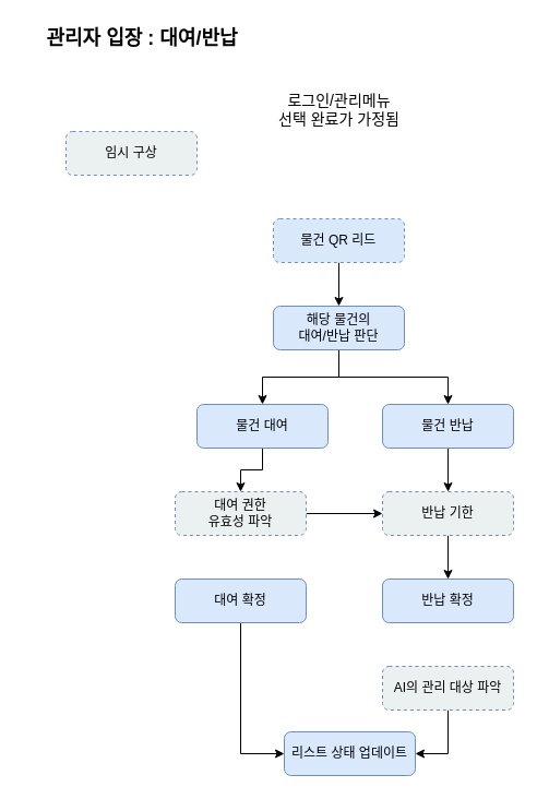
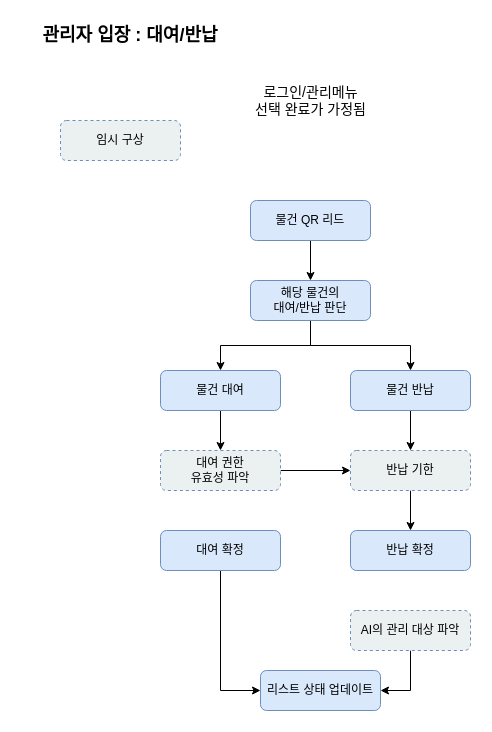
  <mxCell id="0" />
  <mxCell id="1" parent="0" />
  <mxCell id="2" value="&lt;font style=&quot;font-size: 18px&quot;&gt;&lt;b&gt;관리자 입장 : 대여/반납&lt;/b&gt;&lt;/font&gt;" style="text;html=1;strokeColor=none;fillColor=none;align=center;verticalAlign=middle;whiteSpace=wrap;rounded=0;" vertex="1" parent="1"><mxGeometry y="20" width="220" height="30" as="geometry" x="20" /></mxCell>
  <mxCell id="3" value="로그인/관리메뉴&lt;br&gt;선택 완료가 가정됨" style="text;html=1;align=center;verticalAlign=middle;resizable=0;points=[];autosize=1;strokeColor=none;fillColor=none;fontSize=14;" vertex="1" parent="1"><mxGeometry x="240" y="80" width="140" height="40" as="geometry" /></mxCell>
  <mxCell id="4" value="" style="edgeStyle=orthogonalEdgeStyle;rounded=0;orthogonalLoop=1;jettySize=auto;html=1;fontSize=14;" edge="1" parent="1" source="5" target="10"><mxGeometry relative="1" as="geometry" /></mxCell>
- <mxCell id="5" value="물건 QR 리드" style="rounded=1;whiteSpace=wrap;html=1;fontSize=12;glass=0;strokeWidth=1;shadow=0;fillColor=#dae8fc;strokeColor=#6c8ebf;dashed=1;" vertex="1" parent="1"><mxGeometry x="250" y="200" width="120" height="40" as="geometry" /></mxCell>
+ <mxCell id="5" value="물건 QR 리드" style="rounded=1;whiteSpace=wrap;html=1;fontSize=12;glass=0;strokeWidth=1;shadow=0;fillColor=#dae8fc;strokeColor=#6c8ebf;" vertex="1" parent="1"><mxGeometry x="250" y="200" width="120" height="40" as="geometry" /></mxCell>
  <mxCell id="6" value="" style="edgeStyle=orthogonalEdgeStyle;rounded=0;orthogonalLoop=1;jettySize=auto;html=1;fontSize=14;" edge="1" parent="1" source="7" target="16"><mxGeometry relative="1" as="geometry" /></mxCell>
  <mxCell id="7" value="대여 권한&lt;br&gt;유효성 파악" style="rounded=1;whiteSpace=wrap;html=1;fontSize=12;glass=0;strokeWidth=1;shadow=0;fillColor=#EBF0F0;strokeColor=#6c8ebf;dashed=1;" vertex="1" parent="1"><mxGeometry x="160" y="450" width="120" height="40" as="geometry" /></mxCell>
  <mxCell id="8" style="edgeStyle=orthogonalEdgeStyle;rounded=0;orthogonalLoop=1;jettySize=auto;html=1;entryX=0.5;entryY=0;entryDx=0;entryDy=0;fontSize=14;" edge="1" parent="1" source="10" target="12"><mxGeometry relative="1" as="geometry" /></mxCell>
  <mxCell id="9" style="edgeStyle=orthogonalEdgeStyle;rounded=0;orthogonalLoop=1;jettySize=auto;html=1;fontSize=14;" edge="1" parent="1" source="10" target="14"><mxGeometry relative="1" as="geometry" /></mxCell>
  <mxCell id="10" value="해당 물건의&lt;br&gt;대여/반납 판단" style="rounded=1;whiteSpace=wrap;html=1;fontSize=12;glass=0;strokeWidth=1;shadow=0;fillColor=#dae8fc;strokeColor=#6c8ebf;" vertex="1" parent="1"><mxGeometry x="250" y="280" width="120" height="40" as="geometry" /></mxCell>
  <mxCell id="11" value="" style="edgeStyle=orthogonalEdgeStyle;rounded=0;orthogonalLoop=1;jettySize=auto;html=1;fontSize=14;" edge="1" parent="1" source="12" target="7"><mxGeometry relative="1" as="geometry" /></mxCell>
- <mxCell id="12" value="물건 대여" style="rounded=1;whiteSpace=wrap;html=1;fontSize=12;glass=0;strokeWidth=1;shadow=0;fillColor=#dae8fc;strokeColor=#6c8ebf;" vertex="1" parent="1"><mxGeometry x="180" y="370" width="120" height="40" as="geometry" /></mxCell>
+ <mxCell id="12" value="물건 대여" style="rounded=1;whiteSpace=wrap;html=1;fontSize=12;glass=0;strokeWidth=1;shadow=0;fillColor=#dae8fc;strokeColor=#6c8ebf;" vertex="1" parent="1"><mxGeometry x="160" y="370" width="120" height="40" as="geometry" /></mxCell>
  <mxCell id="13" value="" style="edgeStyle=orthogonalEdgeStyle;rounded=0;orthogonalLoop=1;jettySize=auto;html=1;fontSize=14;" edge="1" parent="1" source="14" target="16"><mxGeometry relative="1" as="geometry" /></mxCell>
  <mxCell id="14" value="물건 반납" style="rounded=1;whiteSpace=wrap;html=1;fontSize=12;glass=0;strokeWidth=1;shadow=0;fillColor=#dae8fc;strokeColor=#6c8ebf;" vertex="1" parent="1"><mxGeometry x="350" y="370" width="120" height="40" as="geometry" /></mxCell>
  <mxCell id="15" value="" style="edgeStyle=orthogonalEdgeStyle;rounded=0;orthogonalLoop=1;jettySize=auto;html=1;fontSize=14;" edge="1" parent="1" source="16" target="20"><mxGeometry relative="1" as="geometry" /></mxCell>
  <mxCell id="16" value="반납 기한" style="rounded=1;whiteSpace=wrap;html=1;fontSize=12;glass=0;strokeWidth=1;shadow=0;fillColor=#EBF0F0;strokeColor=#6c8ebf;dashed=1;" vertex="1" parent="1"><mxGeometry x="350" y="450" width="120" height="40" as="geometry" /></mxCell>
  <mxCell id="17" value="임시 구상" style="rounded=1;whiteSpace=wrap;html=1;fontSize=12;glass=0;strokeWidth=1;shadow=0;fillColor=#EBF0F0;strokeColor=#6c8ebf;dashed=1;" vertex="1" parent="1"><mxGeometry x="60" y="120" width="120" height="40" as="geometry" /></mxCell>
  <mxCell id="18" style="edgeStyle=orthogonalEdgeStyle;rounded=0;orthogonalLoop=1;jettySize=auto;html=1;entryX=0;entryY=0.5;entryDx=0;entryDy=0;fontSize=14;" edge="1" parent="1" source="19" target="23"><mxGeometry relative="1" as="geometry" /></mxCell>
  <mxCell id="19" value="대여 확정" style="rounded=1;whiteSpace=wrap;html=1;fontSize=12;glass=0;strokeWidth=1;shadow=0;fillColor=#dae8fc;strokeColor=#6c8ebf;" vertex="1" parent="1"><mxGeometry x="160" y="530" width="120" height="40" as="geometry" /></mxCell>
  <mxCell id="20" value="반납 확정" style="rounded=1;whiteSpace=wrap;html=1;fontSize=12;glass=0;strokeWidth=1;shadow=0;fillColor=#dae8fc;strokeColor=#6c8ebf;" vertex="1" parent="1"><mxGeometry x="350" y="530" width="120" height="40" as="geometry" /></mxCell>
  <mxCell id="21" style="edgeStyle=orthogonalEdgeStyle;rounded=0;orthogonalLoop=1;jettySize=auto;html=1;entryX=1;entryY=0.5;entryDx=0;entryDy=0;fontSize=14;" edge="1" parent="1" source="22" target="23"><mxGeometry relative="1" as="geometry" /></mxCell>
  <mxCell id="22" value="AI의 관리 대상 파악" style="rounded=1;whiteSpace=wrap;html=1;fontSize=12;glass=0;strokeWidth=1;shadow=0;fillColor=#EBF0F0;strokeColor=#6c8ebf;dashed=1;" vertex="1" parent="1"><mxGeometry x="350" y="610" width="120" height="40" as="geometry" /></mxCell>
  <mxCell id="23" value="리스트 상태 업데이트" style="rounded=1;whiteSpace=wrap;html=1;fontSize=12;glass=0;strokeWidth=1;shadow=0;fillColor=#dae8fc;strokeColor=#6c8ebf;" vertex="1" parent="1"><mxGeometry x="260" y="670" width="120" height="40" as="geometry" /></mxCell>
